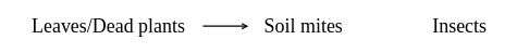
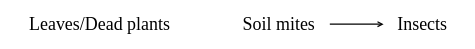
  <mxCell id="0" />
  <mxCell id="1" parent="0" />
- <mxCell id="2" value="" style="edgeStyle=orthogonalEdgeStyle;rounded=0;orthogonalLoop=1;jettySize=auto;html=1;strokeWidth=2;endArrow=open;endFill=0;" parent="1" source="3" target="5" edge="1"><mxGeometry relative="1" as="geometry" /></mxCell>
  <mxCell id="3" value="Leaves/Dead plants" style="rounded=0;whiteSpace=wrap;html=1;fillColor=none;fontSize=30;fontFamily=Ubuntu Mono;strokeWidth=3;strokeColor=none;" parent="1" vertex="1"><mxGeometry x="20" y="20" width="290" height="40" as="geometry" /></mxCell>
+ <mxCell id="4" value="" style="edgeStyle=orthogonalEdgeStyle;rounded=0;orthogonalLoop=1;jettySize=auto;html=1;strokeWidth=2;endArrow=open;endFill=0;" parent="1" source="5" target="6" edge="1"><mxGeometry relative="1" as="geometry" /></mxCell>
  <mxCell id="5" value="Soil mites" style="rounded=0;whiteSpace=wrap;html=1;fillColor=none;fontSize=30;fontFamily=Ubuntu Mono;strokeWidth=3;strokeColor=none;" parent="1" vertex="1"><mxGeometry x="380" y="20" width="170" height="40" as="geometry" /></mxCell>
  <mxCell id="6" value="Insects" style="rounded=0;whiteSpace=wrap;html=1;fillColor=none;fontSize=30;fontFamily=Ubuntu Mono;strokeWidth=3;strokeColor=none;" parent="1" vertex="1"><mxGeometry x="640" y="20" width="130" height="40" as="geometry" /></mxCell>
